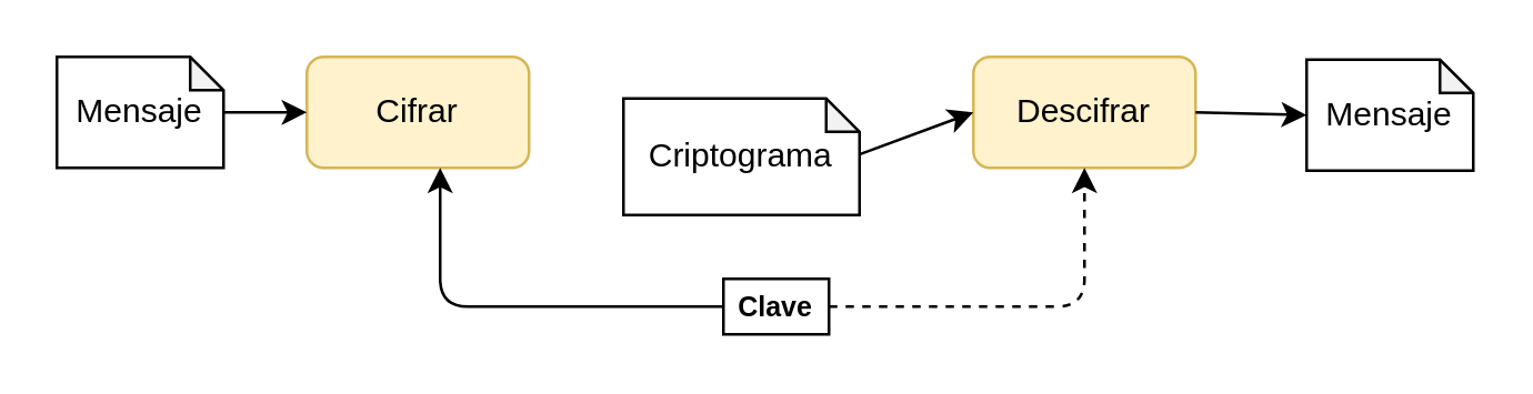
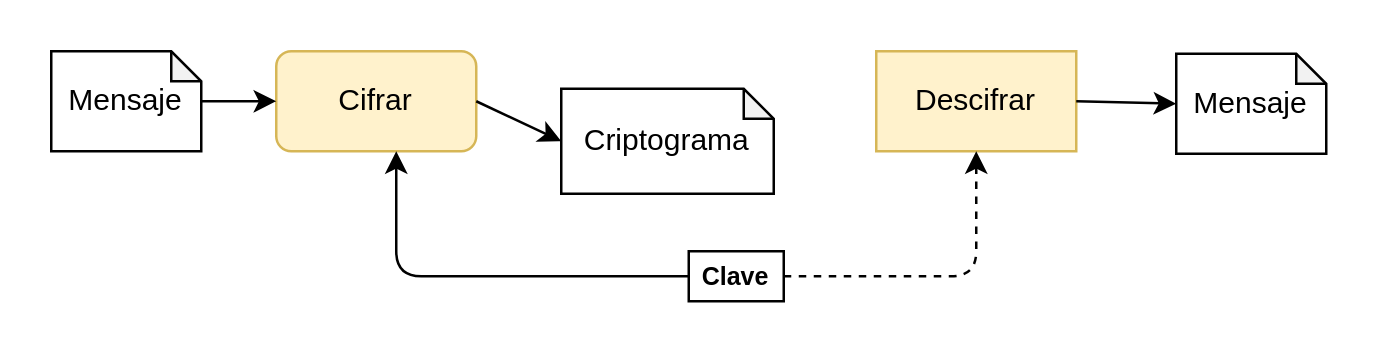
  <mxCell id="0" />
  <mxCell id="1" parent="0" />
  <mxCell id="2" value="Cifrar" style="rounded=1;whiteSpace=wrap;html=1;fillColor=#fff2cc;strokeColor=#d6b656;" parent="1" vertex="1"><mxGeometry x="110" y="20" width="80" height="40" as="geometry" /></mxCell>
- <mxCell id="3" value="Descifrar" style="rounded=1;whiteSpace=wrap;html=1;fillColor=#fff2cc;strokeColor=#d6b656;" parent="1" vertex="1"><mxGeometry x="350" y="20" width="80" height="40" as="geometry" /></mxCell>
+ <mxCell id="3" value="Descifrar" style="whiteSpace=wrap;html=1;fillColor=#fff2cc;strokeColor=#d6b656;rounded=0;" parent="1" vertex="1"><mxGeometry x="350" y="20" width="80" height="40" as="geometry" /></mxCell>
  <mxCell id="4" value="Criptograma" style="shape=note;whiteSpace=wrap;html=1;backgroundOutline=1;darkOpacity=0.05;size=12;" parent="1" vertex="1"><mxGeometry x="224" y="35" width="85" height="42" as="geometry" /></mxCell>
- <mxCell id="5" value="&lt;b&gt;&lt;font style=&quot;font-size: 10px&quot;&gt;Clave&lt;/font&gt;&lt;/b&gt;" style="rounded=0;whiteSpace=wrap;html=1;" parent="1" vertex="1"><mxGeometry x="260" y="100" width="38" height="20" as="geometry" /></mxCell>
+ <mxCell id="5" value="&lt;b&gt;&lt;font style=&quot;font-size: 10px&quot;&gt;Clave&lt;/font&gt;&lt;/b&gt;" style="rounded=0;whiteSpace=wrap;html=1;" parent="1" vertex="1"><mxGeometry x="275" y="100" width="38" height="20" as="geometry" /></mxCell>
  <mxCell id="6" value="" style="endArrow=classic;html=1;exitX=0;exitY=0.5;exitDx=0;exitDy=0;" parent="1" source="5" edge="1"><mxGeometry width="50" height="50" relative="1" as="geometry"><mxPoint x="247.5" y="136" as="sourcePoint" /><mxPoint x="158" y="60" as="targetPoint" /><Array as="points"><mxPoint x="158" y="110" /></Array></mxGeometry></mxCell>
- <mxCell id="8" value="" style="endArrow=classic;html=1;exitX=1.003;exitY=0.477;exitDx=0;exitDy=0;exitPerimeter=0;entryX=0;entryY=0.5;entryDx=0;entryDy=0;" parent="1" source="4" target="3" edge="1"><mxGeometry width="50" height="50" relative="1" as="geometry"><mxPoint x="317.5" y="150" as="sourcePoint" /><mxPoint x="367.5" y="100" as="targetPoint" /></mxGeometry></mxCell>
+ <mxCell id="7" value="" style="endArrow=classic;html=1;exitX=1;exitY=0.5;exitDx=0;exitDy=0;entryX=0;entryY=0.5;entryDx=0;entryDy=0;entryPerimeter=0;" parent="1" source="2" target="4" edge="1"><mxGeometry width="50" height="50" relative="1" as="geometry"><mxPoint x="257.5" y="140" as="sourcePoint" /><mxPoint x="307.5" y="90" as="targetPoint" /></mxGeometry></mxCell>
  <mxCell id="9" value="" style="endArrow=classic;html=1;exitX=1;exitY=0.5;exitDx=0;exitDy=0;entryX=0.5;entryY=1;entryDx=0;entryDy=0;dashed=1;" parent="1" source="5" target="3" edge="1"><mxGeometry width="50" height="50" relative="1" as="geometry"><mxPoint x="322.5" y="-24" as="sourcePoint" /><mxPoint x="367.5" y="16" as="targetPoint" /><Array as="points"><mxPoint x="390" y="110" /></Array></mxGeometry></mxCell>
  <mxCell id="10" value="Mensaje" style="shape=note;whiteSpace=wrap;html=1;backgroundOutline=1;darkOpacity=0.05;size=12;fillColor=#ffffff;strokeColor=#000000;" parent="1" vertex="1"><mxGeometry x="470" y="21" width="60" height="40" as="geometry" /></mxCell>
  <mxCell id="11" value="" style="endArrow=classic;html=1;exitX=1;exitY=0.5;exitDx=0;exitDy=0;entryX=0;entryY=0.5;entryDx=0;entryDy=0;entryPerimeter=0;" parent="1" source="3" target="10" edge="1"><mxGeometry width="50" height="50" relative="1" as="geometry"><mxPoint x="367.5" y="220" as="sourcePoint" /><mxPoint x="417.5" y="170" as="targetPoint" /></mxGeometry></mxCell>
  <mxCell id="12" value="" style="endArrow=classic;html=1;exitX=0.998;exitY=0.501;exitDx=0;exitDy=0;exitPerimeter=0;entryX=0;entryY=0.5;entryDx=0;entryDy=0;" parent="1" target="2" edge="1"><mxGeometry width="50" height="50" relative="1" as="geometry"><mxPoint x="79.9" y="40.04" as="sourcePoint" /><mxPoint x="127.5" y="106" as="targetPoint" /></mxGeometry></mxCell>
  <mxCell id="13" value="Mensaje" style="shape=note;whiteSpace=wrap;html=1;backgroundOutline=1;darkOpacity=0.05;size=12;fillColor=#ffffff;strokeColor=#000000;" vertex="1" parent="1"><mxGeometry x="20" y="20" width="60" height="40" as="geometry" /></mxCell>
